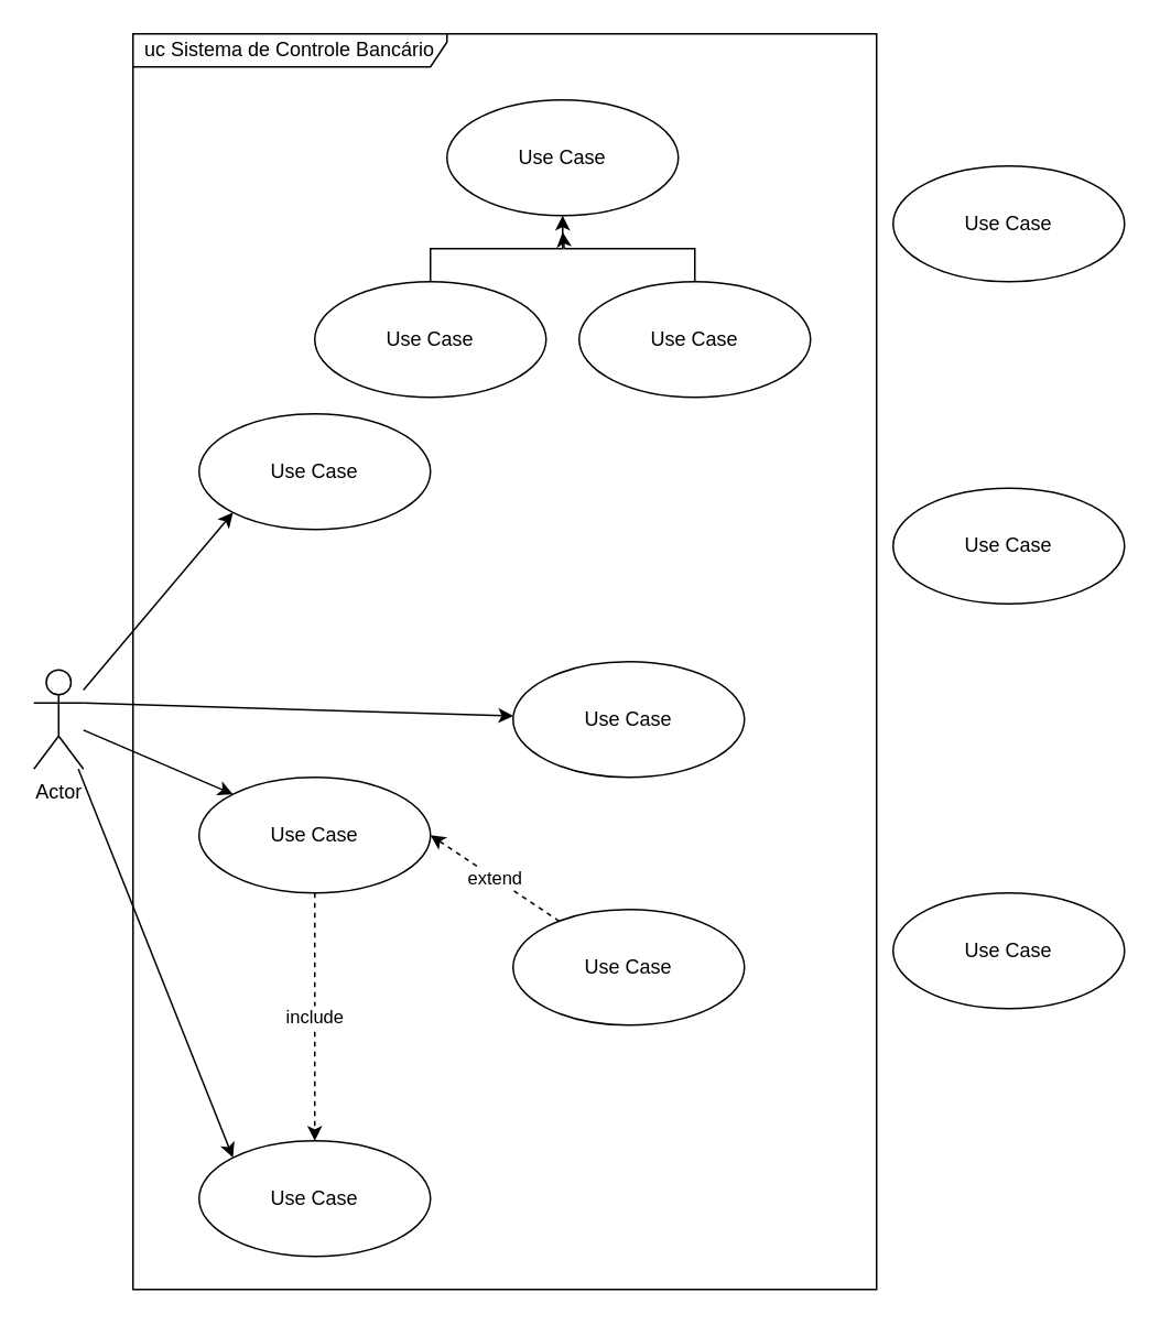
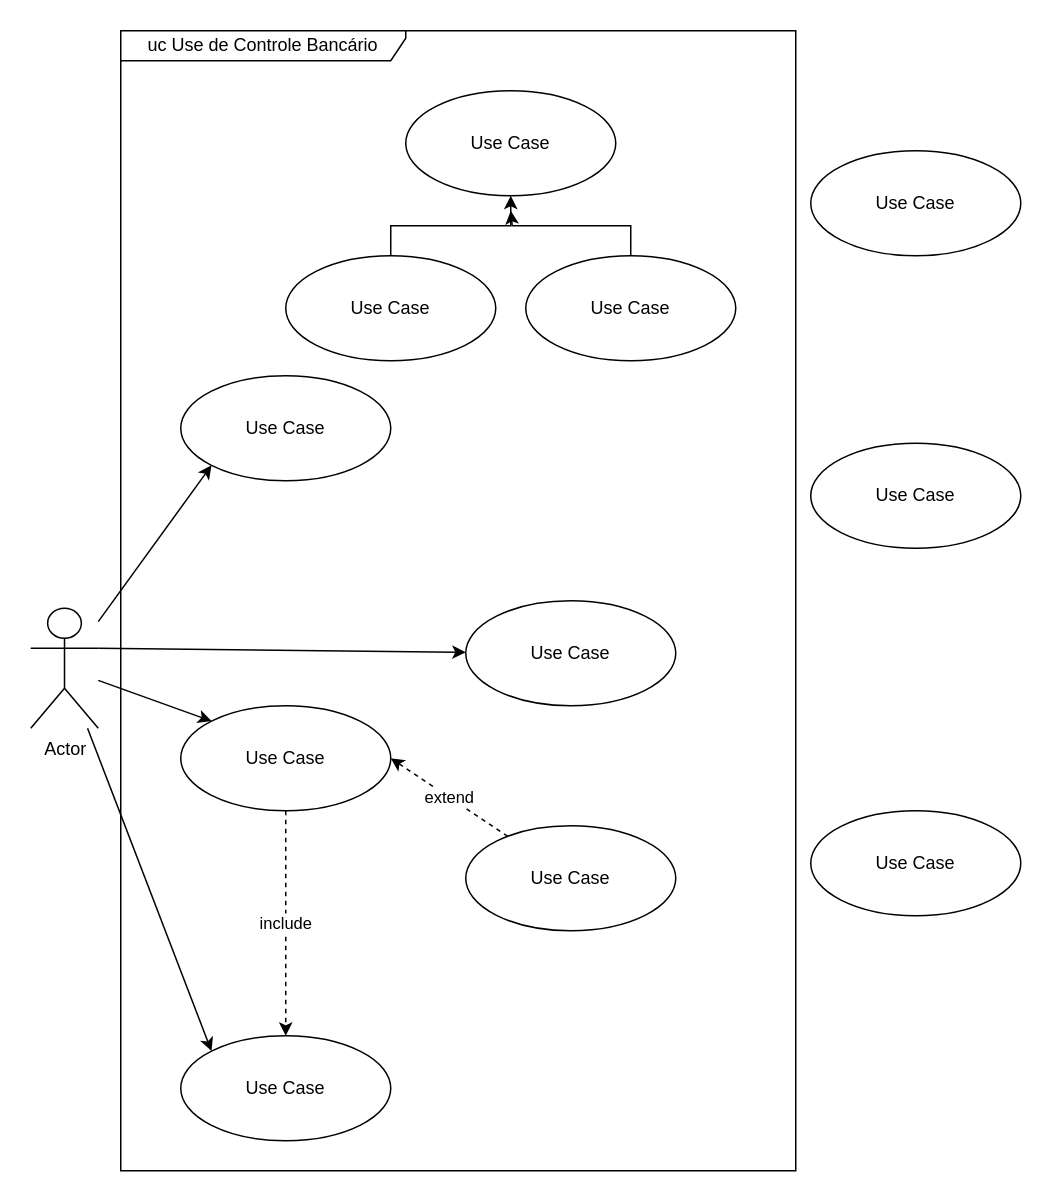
  <mxCell id="0" />
  <mxCell id="1" parent="0" />
- <mxCell id="2" value="uc Sistema de Controle Bancário" style="shape=umlFrame;whiteSpace=wrap;html=1;pointerEvents=0;width=190;height=20;" vertex="1" parent="1"><mxGeometry x="80" y="20" width="450" height="760" as="geometry" /></mxCell>
+ <mxCell id="2" value="uc Use de Controle Bancário" style="shape=umlFrame;whiteSpace=wrap;html=1;pointerEvents=0;width=190;height=20;" vertex="1" parent="1"><mxGeometry x="80" y="20" width="450" height="760" as="geometry" /></mxCell>
  <mxCell id="3" value="Use Case" style="ellipse;whiteSpace=wrap;html=1;" vertex="1" parent="1"><mxGeometry x="270" y="60" width="140" height="70" as="geometry" /></mxCell>
  <mxCell id="4" style="edgeStyle=orthogonalEdgeStyle;rounded=0;orthogonalLoop=1;jettySize=auto;html=1;exitX=0.5;exitY=0;exitDx=0;exitDy=0;" edge="1" parent="1" source="5"><mxGeometry relative="1" as="geometry"><mxPoint x="340" y="140" as="targetPoint" /><Array as="points"><mxPoint x="420" y="150" /><mxPoint x="341" y="150" /></Array></mxGeometry></mxCell>
  <mxCell id="5" value="Use Case" style="ellipse;whiteSpace=wrap;html=1;" vertex="1" parent="1"><mxGeometry x="350" y="170" width="140" height="70" as="geometry" /></mxCell>
  <mxCell id="6" style="edgeStyle=orthogonalEdgeStyle;rounded=0;orthogonalLoop=1;jettySize=auto;html=1;exitX=0.5;exitY=0;exitDx=0;exitDy=0;entryX=0.5;entryY=1;entryDx=0;entryDy=0;" edge="1" parent="1" source="7" target="3"><mxGeometry relative="1" as="geometry" /></mxCell>
  <mxCell id="7" value="Use Case" style="ellipse;whiteSpace=wrap;html=1;" vertex="1" parent="1"><mxGeometry x="190" y="170" width="140" height="70" as="geometry" /></mxCell>
  <mxCell id="8" value="Use Case" style="ellipse;whiteSpace=wrap;html=1;" vertex="1" parent="1"><mxGeometry x="540" y="295" width="140" height="70" as="geometry" /></mxCell>
  <mxCell id="9" value="Use Case" style="ellipse;whiteSpace=wrap;html=1;" vertex="1" parent="1"><mxGeometry x="540" y="100" width="140" height="70" as="geometry" /></mxCell>
  <mxCell id="10" value="Use Case" style="ellipse;whiteSpace=wrap;html=1;" vertex="1" parent="1"><mxGeometry x="310" y="400" width="140" height="70" as="geometry" /></mxCell>
  <mxCell id="11" value="Use Case" style="ellipse;whiteSpace=wrap;html=1;" vertex="1" parent="1"><mxGeometry x="540" y="540" width="140" height="70" as="geometry" /></mxCell>
  <mxCell id="12" value="extend" style="rounded=0;orthogonalLoop=1;jettySize=auto;html=1;entryX=1;entryY=0.5;entryDx=0;entryDy=0;dashed=1;" edge="1" parent="1" source="13" target="16"><mxGeometry relative="1" as="geometry" /></mxCell>
  <mxCell id="13" value="Use Case" style="ellipse;whiteSpace=wrap;html=1;" vertex="1" parent="1"><mxGeometry x="310" y="550" width="140" height="70" as="geometry" /></mxCell>
  <mxCell id="14" value="Use Case" style="ellipse;whiteSpace=wrap;html=1;" vertex="1" parent="1"><mxGeometry x="120" y="250" width="140" height="70" as="geometry" /></mxCell>
  <mxCell id="15" value="include" style="edgeStyle=orthogonalEdgeStyle;rounded=0;orthogonalLoop=1;jettySize=auto;html=1;dashed=1;" edge="1" parent="1" source="16" target="17"><mxGeometry relative="1" as="geometry" /></mxCell>
  <mxCell id="16" value="Use Case" style="ellipse;whiteSpace=wrap;html=1;" vertex="1" parent="1"><mxGeometry x="120" y="470" width="140" height="70" as="geometry" /></mxCell>
  <mxCell id="17" value="Use Case" style="ellipse;whiteSpace=wrap;html=1;" vertex="1" parent="1"><mxGeometry x="120" y="690" width="140" height="70" as="geometry" /></mxCell>
  <mxCell id="18" style="rounded=0;orthogonalLoop=1;jettySize=auto;html=1;entryX=0;entryY=1;entryDx=0;entryDy=0;" edge="1" parent="1" source="22" target="14"><mxGeometry relative="1" as="geometry" /></mxCell>
  <mxCell id="19" style="rounded=0;orthogonalLoop=1;jettySize=auto;html=1;entryX=0;entryY=0;entryDx=0;entryDy=0;" edge="1" parent="1" source="22" target="16"><mxGeometry relative="1" as="geometry" /></mxCell>
  <mxCell id="20" style="rounded=0;orthogonalLoop=1;jettySize=auto;html=1;exitX=1;exitY=0.333;exitDx=0;exitDy=0;exitPerimeter=0;" edge="1" parent="1" source="22" target="10"><mxGeometry relative="1" as="geometry" /></mxCell>
  <mxCell id="21" style="rounded=0;orthogonalLoop=1;jettySize=auto;html=1;entryX=0;entryY=0;entryDx=0;entryDy=0;" edge="1" parent="1" source="22" target="17"><mxGeometry relative="1" as="geometry" /></mxCell>
- <mxCell id="22" value="Actor" style="shape=umlActor;verticalLabelPosition=bottom;verticalAlign=top;html=1;" vertex="1" parent="1"><mxGeometry x="20" y="405" width="30" height="60" as="geometry" /></mxCell>
+ <mxCell id="22" value="Actor" style="shape=umlActor;verticalLabelPosition=bottom;verticalAlign=top;html=1;" vertex="1" parent="1"><mxGeometry x="20" y="405" width="45" height="80" as="geometry" /></mxCell>
